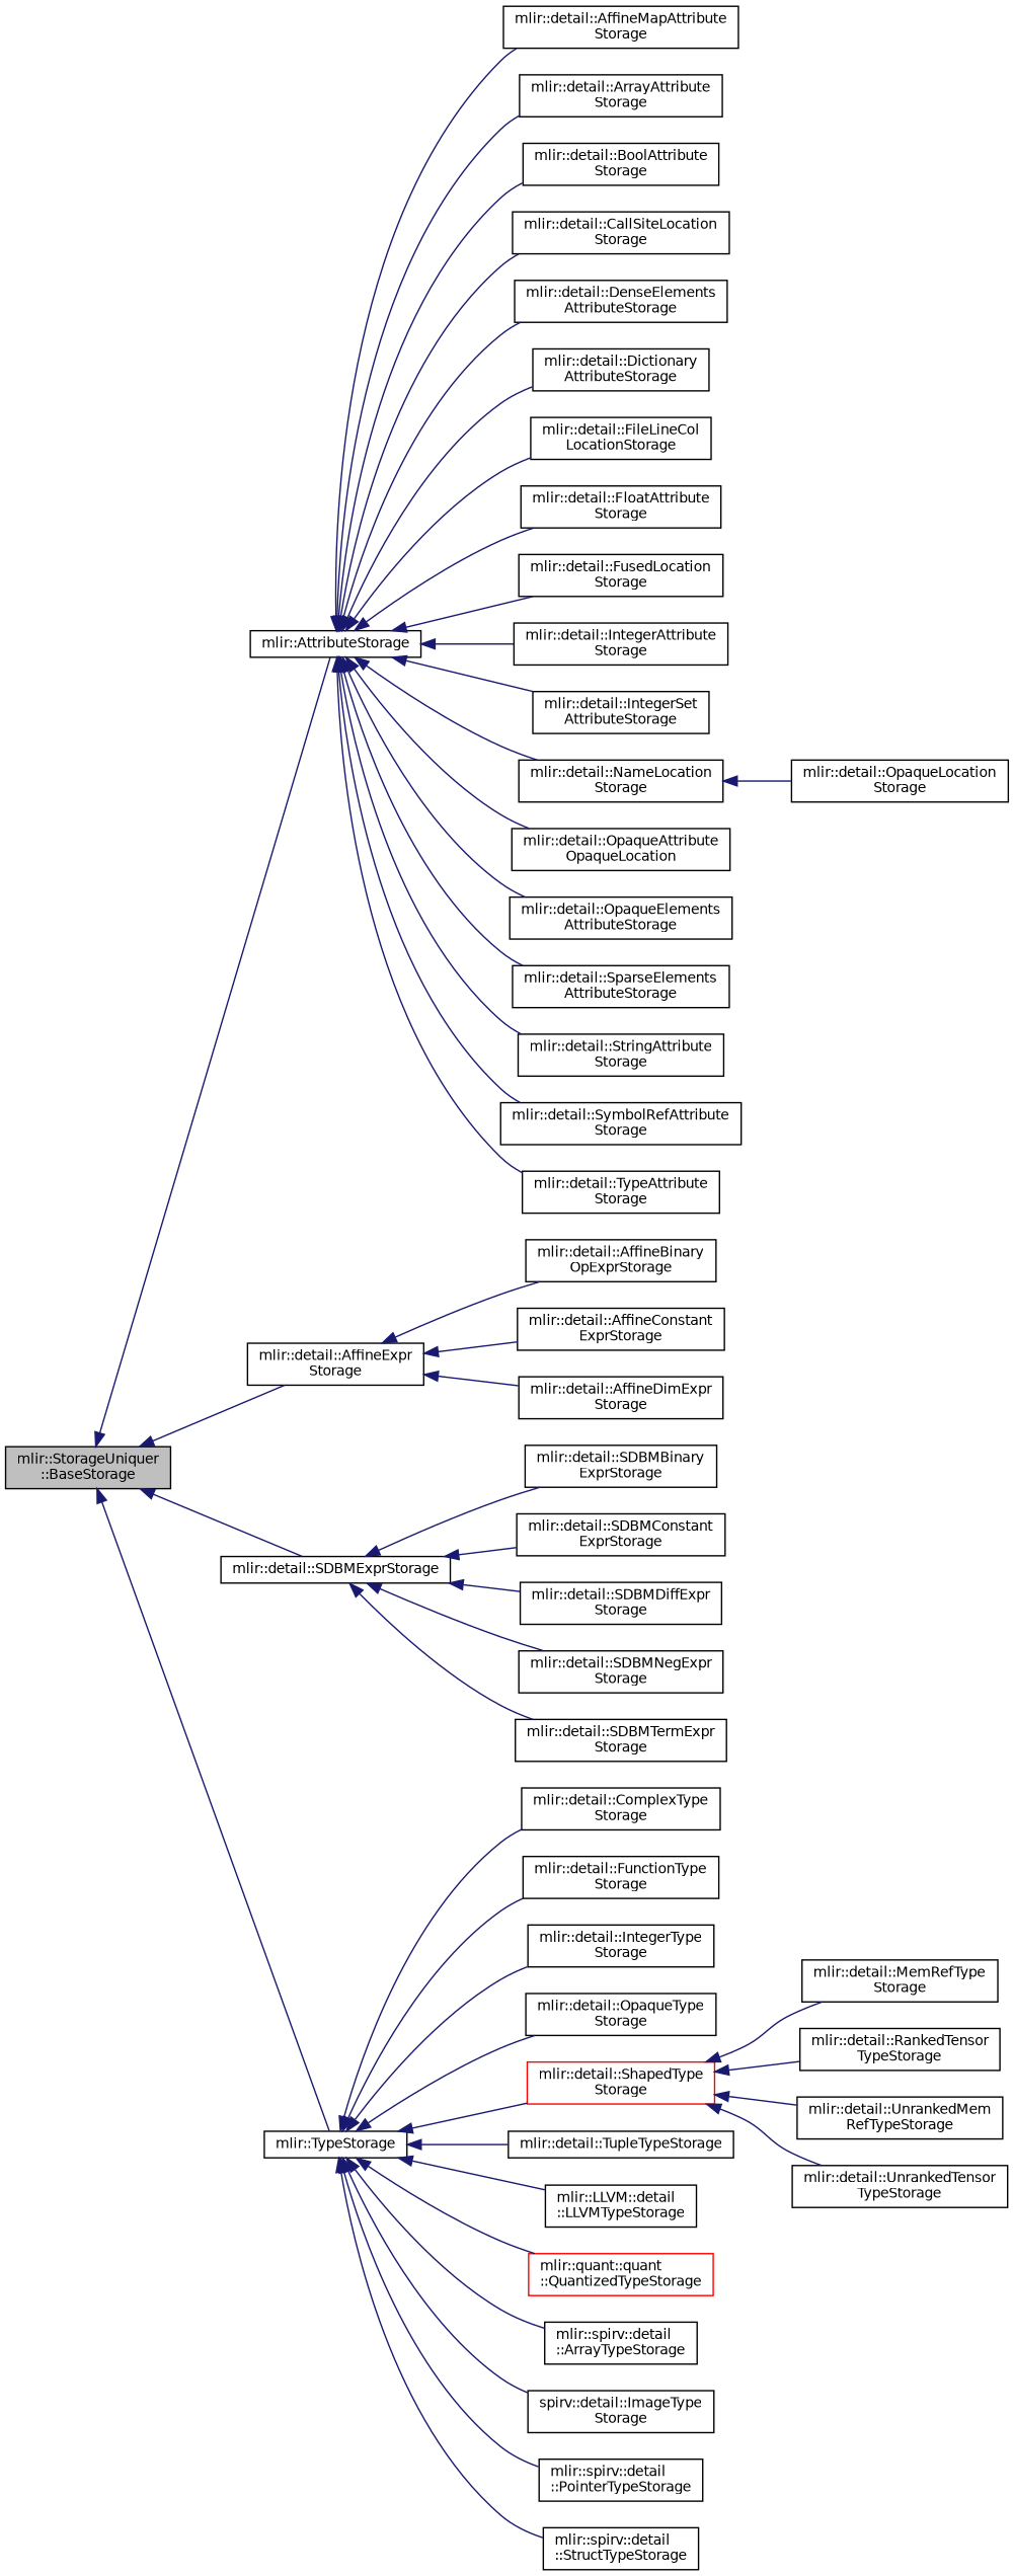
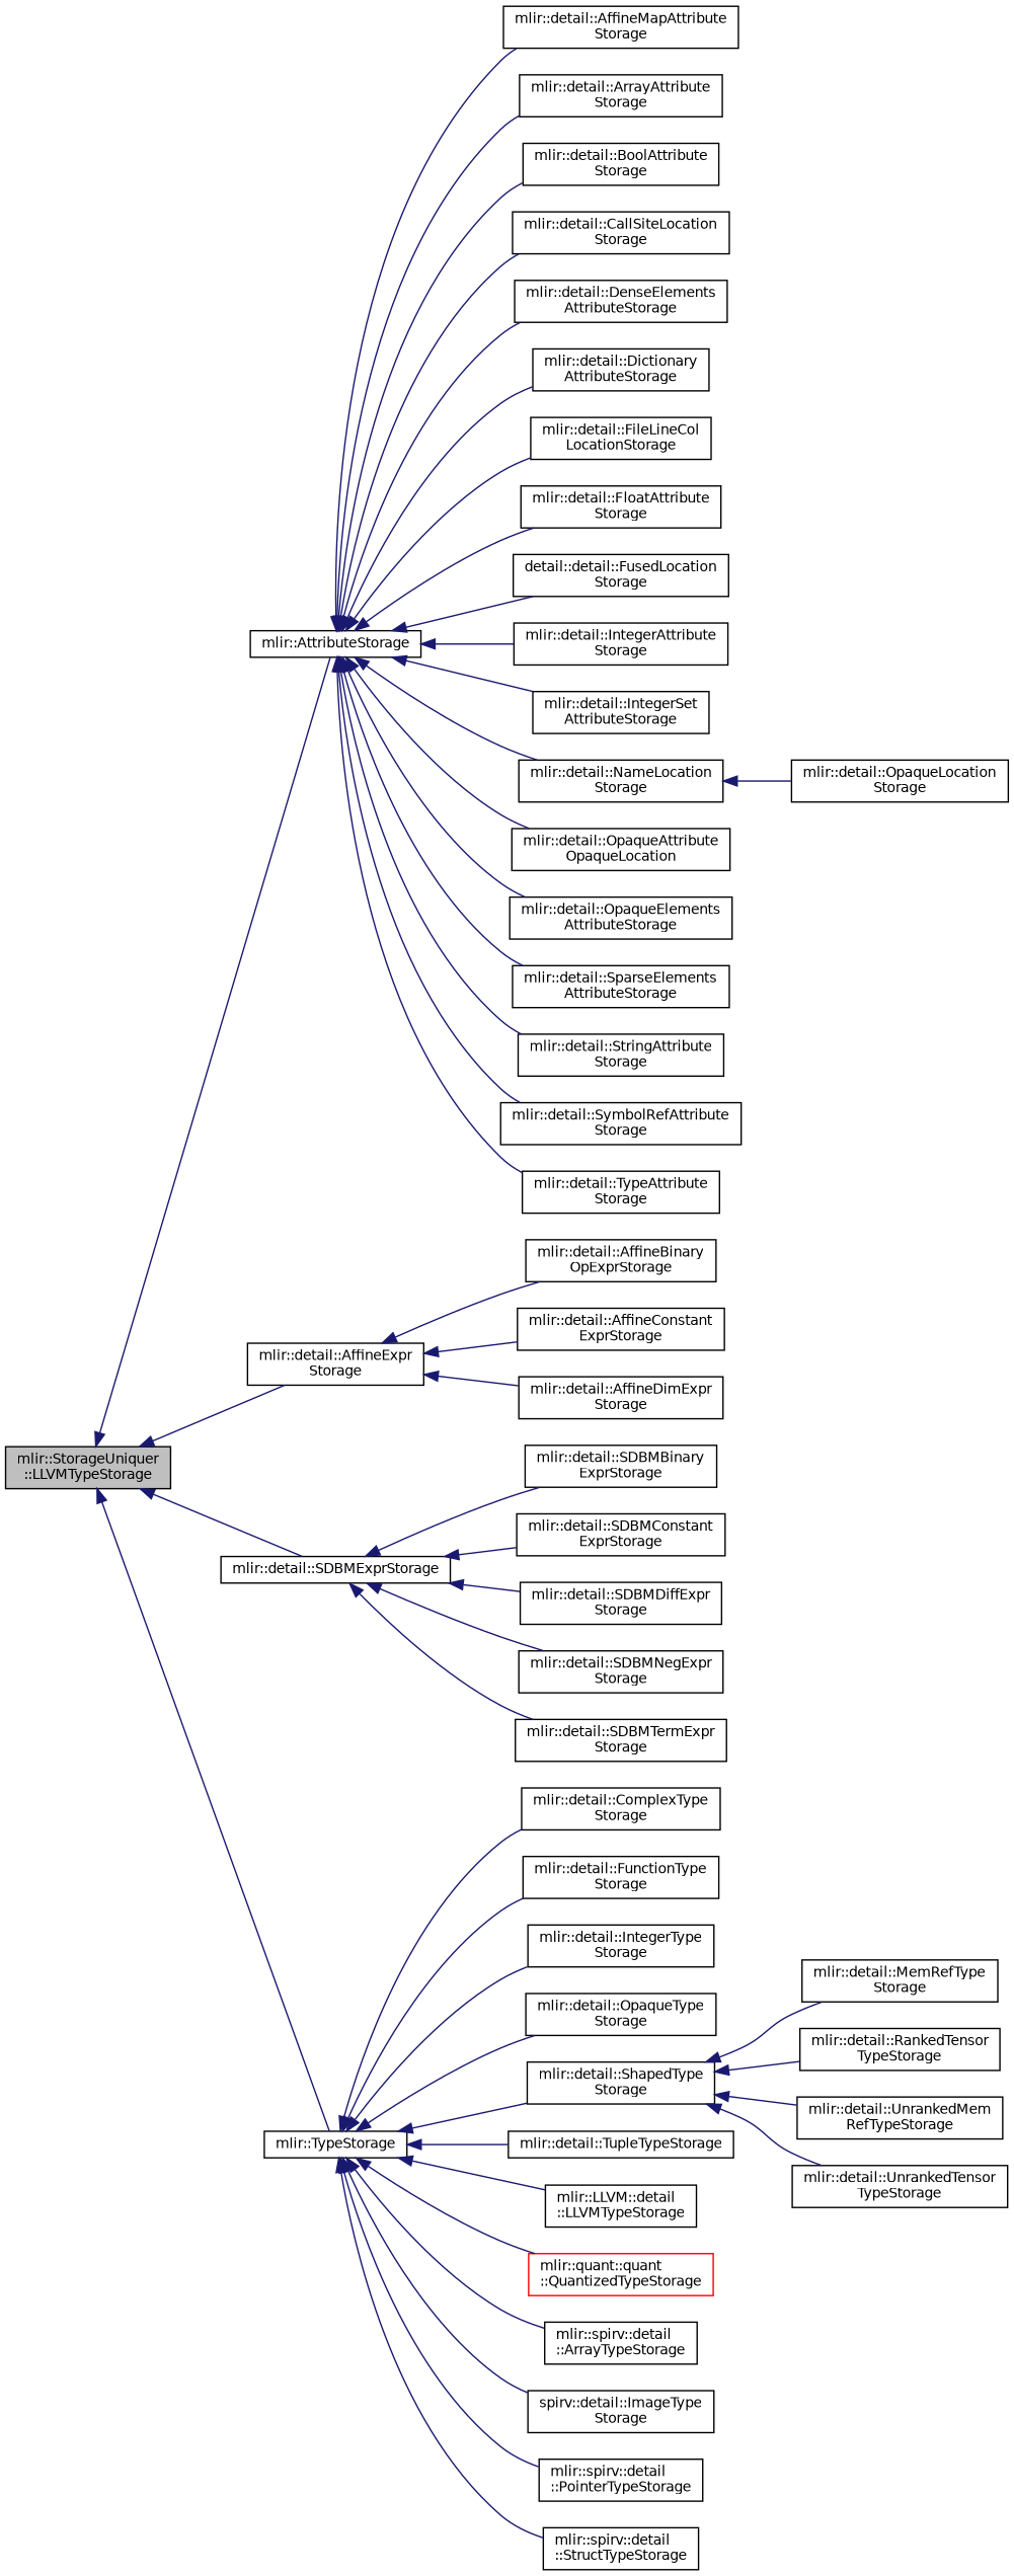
  digraph {
    rankdir=LR
    node [color=black fontname=Helvetica fontsize=10 shape=record]
    edge [color=midnightblue dir=back fontname=Helvetica fontsize=10 labelfontname=Helvetica labelfontsize=10 style=solid]
-   n1 [fillcolor=grey75 fontcolor=black height=0.2 label="mlir::StorageUniquer\l::BaseStorage" style=filled width=0.4]
+   n1 [fillcolor=grey75 fontcolor=black height=0.2 label="mlir::StorageUniquer\l::LLVMTypeStorage" style=filled width=0.4]
    n2 [height=0.2 label="mlir::AttributeStorage" width=0.4]
    n3 [height=0.2 label="mlir::detail::AffineExpr\lStorage" width=0.4]
    n4 [height=0.2 label="mlir::detail::SDBMExprStorage" width=0.4]
    n5 [height=0.2 label="mlir::TypeStorage" width=0.4]
    n6 [height=0.2 label="mlir::detail::AffineMapAttribute\lStorage" width=0.4]
    n7 [height=0.2 label="mlir::detail::ArrayAttribute\lStorage" width=0.4]
    n8 [height=0.2 label="mlir::detail::BoolAttribute\lStorage" width=0.4]
    n9 [height=0.2 label="mlir::detail::CallSiteLocation\lStorage" width=0.4]
    n10 [height=0.2 label="mlir::detail::DenseElements\lAttributeStorage" width=0.4]
    n11 [height=0.2 label="mlir::detail::Dictionary\lAttributeStorage" width=0.4]
    n12 [height=0.2 label="mlir::detail::FileLineCol\lLocationStorage" width=0.4]
    n13 [height=0.2 label="mlir::detail::FloatAttribute\lStorage" width=0.4]
-   n14 [height=0.2 label="mlir::detail::FusedLocation\lStorage" width=0.4]
+   n14 [height=0.2 label="detail::detail::FusedLocation\lStorage" width=0.4]
    n15 [height=0.2 label="mlir::detail::IntegerAttribute\lStorage" width=0.4]
    n16 [height=0.2 label="mlir::detail::IntegerSet\lAttributeStorage" width=0.4]
    n17 [height=0.2 label="mlir::detail::NameLocation\lStorage" width=0.4]
    n18 [height=0.2 label="mlir::detail::OpaqueAttribute\lOpaqueLocation" width=0.4]
    n19 [height=0.2 label="mlir::detail::OpaqueElements\lAttributeStorage" width=0.4]
    n20 [height=0.2 label="mlir::detail::SparseElements\lAttributeStorage" width=0.4]
    n21 [height=0.2 label="mlir::detail::StringAttribute\lStorage" width=0.4]
    n22 [height=0.2 label="mlir::detail::SymbolRefAttribute\lStorage" width=0.4]
    n23 [height=0.2 label="mlir::detail::TypeAttribute\lStorage" width=0.4]
    n24 [height=0.2 label="mlir::detail::AffineBinary\lOpExprStorage" width=0.4]
    n25 [height=0.2 label="mlir::detail::AffineConstant\lExprStorage" width=0.4]
    n26 [height=0.2 label="mlir::detail::AffineDimExpr\lStorage" width=0.4]
    n27 [height=0.2 label="mlir::detail::SDBMBinary\lExprStorage" width=0.4]
    n28 [height=0.2 label="mlir::detail::SDBMConstant\lExprStorage" width=0.4]
    n29 [height=0.2 label="mlir::detail::SDBMDiffExpr\lStorage" width=0.4]
    n30 [height=0.2 label="mlir::detail::SDBMNegExpr\lStorage" width=0.4]
    n31 [height=0.2 label="mlir::detail::SDBMTermExpr\lStorage" width=0.4]
    n32 [height=0.2 label="mlir::detail::ComplexType\lStorage" width=0.4]
    n33 [height=0.2 label="mlir::detail::FunctionType\lStorage" width=0.4]
    n34 [height=0.2 label="mlir::detail::IntegerType\lStorage" width=0.4]
    n35 [height=0.2 label="mlir::detail::OpaqueType\lStorage" width=0.4]
-   n36 [color=red height=0.2 label="mlir::detail::ShapedType\lStorage" width=0.4]
+   n36 [height=0.2 label="mlir::detail::ShapedType\lStorage" width=0.4]
    n37 [height=0.2 label="mlir::detail::TupleTypeStorage" width=0.4]
    n38 [height=0.2 label="mlir::LLVM::detail\l::LLVMTypeStorage" width=0.4]
    n39 [color=red height=0.2 label="mlir::quant::quant\l::QuantizedTypeStorage" width=0.4]
    n40 [height=0.2 label="mlir::spirv::detail\l::ArrayTypeStorage" width=0.4]
    n41 [height=0.2 label="spirv::detail::ImageType\lStorage" width=0.4]
    n42 [height=0.2 label="mlir::spirv::detail\l::PointerTypeStorage" width=0.4]
    n43 [height=0.2 label="mlir::spirv::detail\l::StructTypeStorage" width=0.4]
    n44 [height=0.2 label="mlir::detail::OpaqueLocation\lStorage" width=0.4]
    n45 [height=0.2 label="mlir::detail::MemRefType\lStorage" width=0.4]
    n46 [height=0.2 label="mlir::detail::RankedTensor\lTypeStorage" width=0.4]
    n47 [height=0.2 label="mlir::detail::UnrankedMem\lRefTypeStorage" width=0.4]
    n48 [height=0.2 label="mlir::detail::UnrankedTensor\lTypeStorage" width=0.4]
    n1 -> n2
    n1 -> n3
    n1 -> n4
    n1 -> n5
    n2 -> n6
    n2 -> n7
    n2 -> n8
    n2 -> n9
    n2 -> n10
    n2 -> n11
    n2 -> n12
    n2 -> n13
    n2 -> n14
    n2 -> n15
    n2 -> n16
    n2 -> n17
    n2 -> n18
    n2 -> n19
    n2 -> n20
    n2 -> n21
    n2 -> n22
    n2 -> n23
    n3 -> n24
    n3 -> n25
    n3 -> n26
    n4 -> n27
    n4 -> n28
    n4 -> n29
    n4 -> n30
    n4 -> n31
    n5 -> n32
    n5 -> n33
    n5 -> n34
    n5 -> n35
    n5 -> n36
    n5 -> n37
    n5 -> n38
    n5 -> n39
    n5 -> n40
    n5 -> n41
    n5 -> n42
    n5 -> n43
    n17 -> n44
    n36 -> n45
    n36 -> n46
    n36 -> n47
    n36 -> n48
  }
